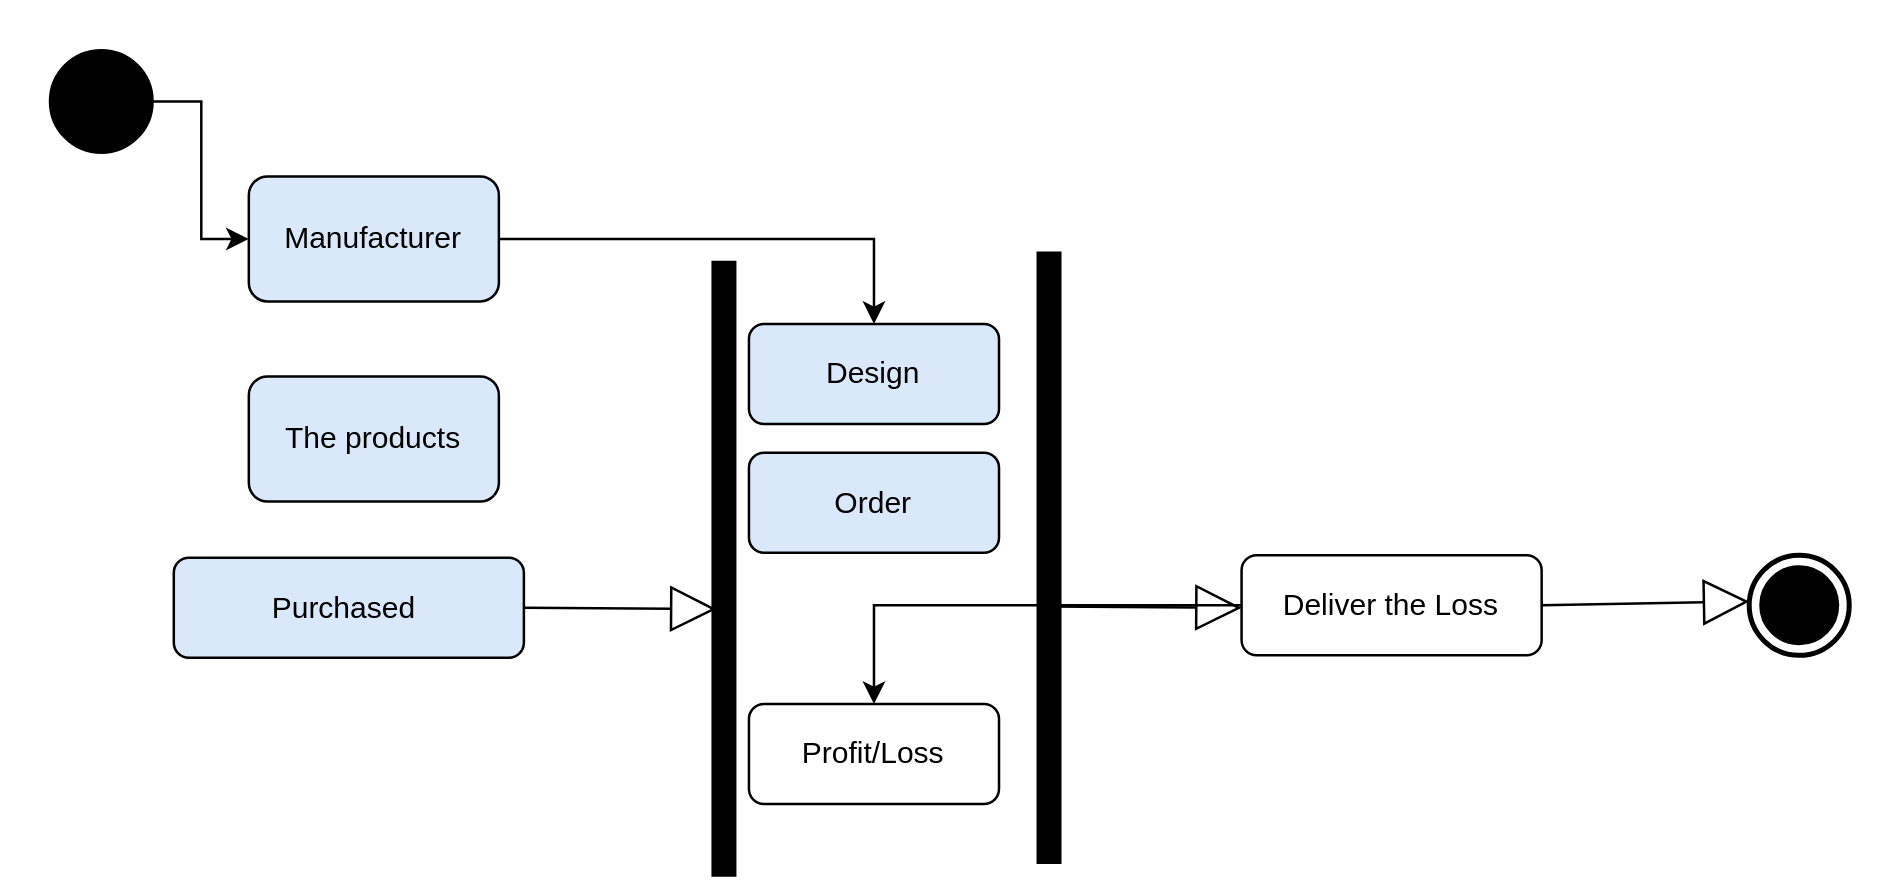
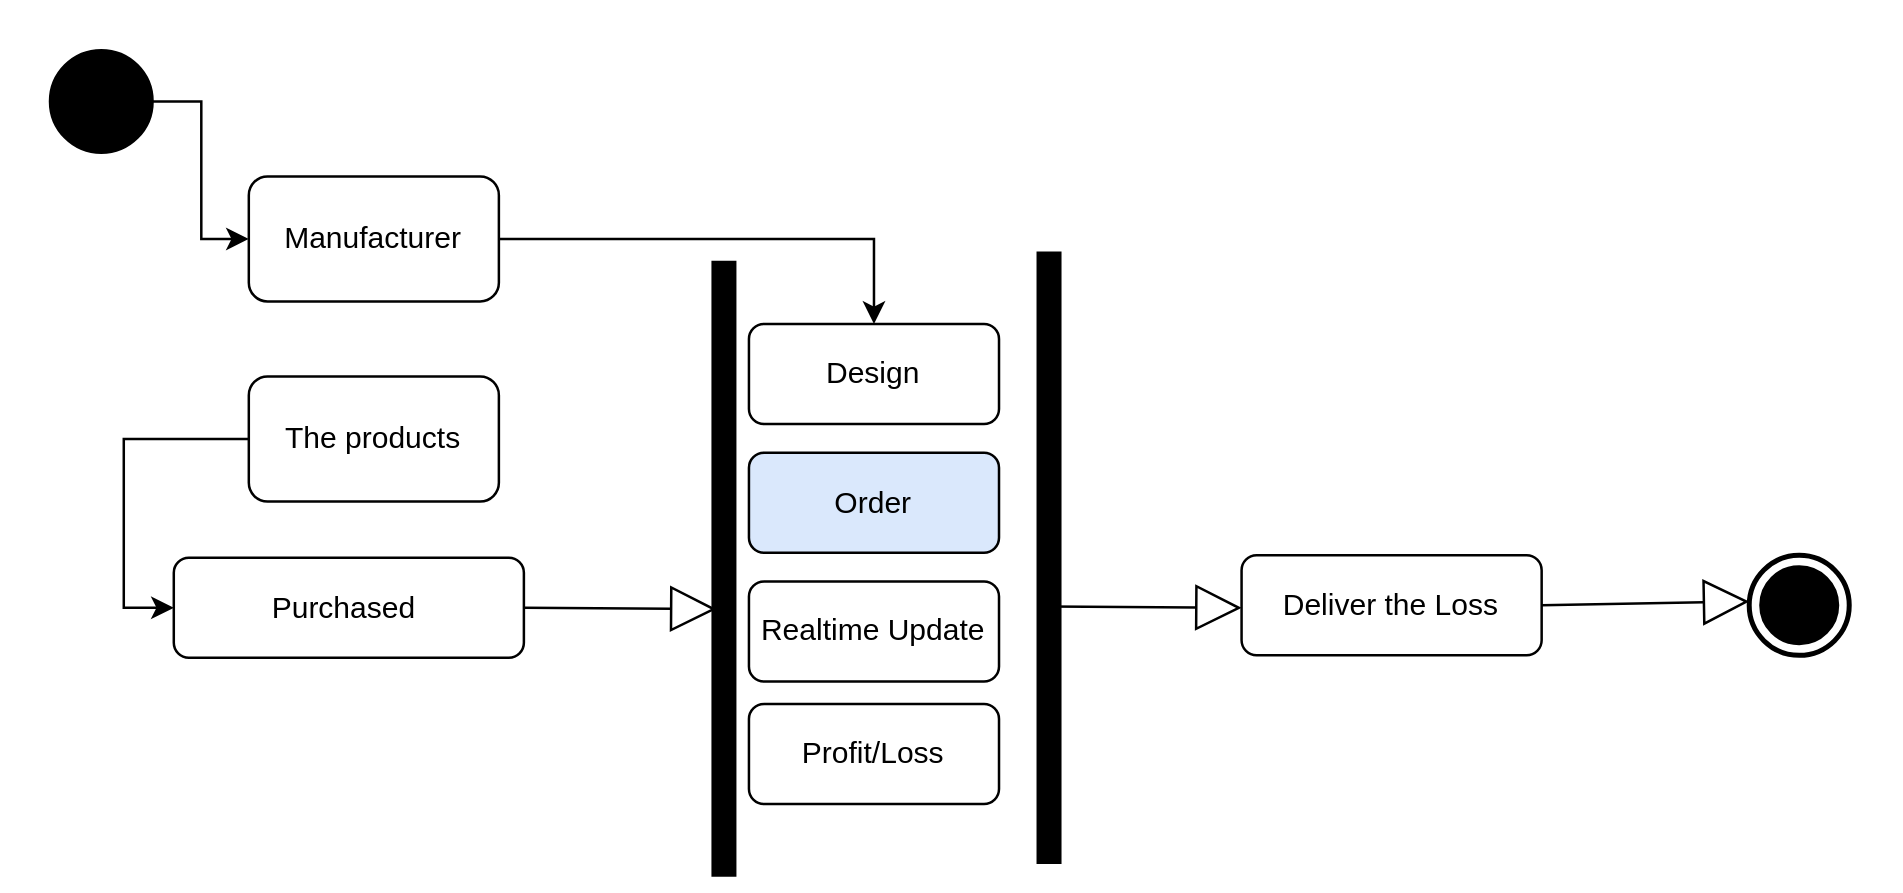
  <mxCell id="0" />
  <mxCell id="1" parent="0" />
- <mxCell id="3" value="The products" style="rounded=1;whiteSpace=wrap;html=1;strokeWidth=1;fillColor=#dae8fc;" parent="1" vertex="1"><mxGeometry x="99" y="150" width="100" height="50" as="geometry" /></mxCell>
+ <mxCell id="2" style="edgeStyle=orthogonalEdgeStyle;rounded=0;orthogonalLoop=1;jettySize=auto;html=1;entryX=0;entryY=0.5;entryDx=0;entryDy=0;" parent="1" source="3" target="6" edge="1"><mxGeometry relative="1" as="geometry"><Array as="points"><mxPoint x="49" y="242" /></Array><mxPoint x="89" y="240" as="targetPoint" /></mxGeometry></mxCell>
+ <mxCell id="3" value="The products" style="rounded=1;whiteSpace=wrap;html=1;strokeWidth=1;" parent="1" vertex="1"><mxGeometry x="99" y="150" width="100" height="50" as="geometry" /></mxCell>
  <mxCell id="4" style="edgeStyle=orthogonalEdgeStyle;rounded=0;orthogonalLoop=1;jettySize=auto;html=1;entryX=0;entryY=0.5;entryDx=0;entryDy=0;" parent="1" source="5" target="11" edge="1"><mxGeometry relative="1" as="geometry"><Array as="points"><mxPoint x="80" y="40" /><mxPoint x="80" y="95" /></Array></mxGeometry></mxCell>
  <mxCell id="5" value="" style="shape=ellipse;html=1;fillColor=#000000;strokeWidth=2;verticalLabelPosition=bottom;verticalAlignment=top;perimeter=ellipsePerimeter;" parent="1" vertex="1"><mxGeometry x="20" y="20" width="40" height="40" as="geometry" /></mxCell>
- <mxCell id="6" value="Purchased&amp;nbsp;" style="rounded=1;whiteSpace=wrap;html=1;strokeWidth=1;fillColor=#dae8fc;" parent="1" vertex="1"><mxGeometry x="69" y="222.5" width="140" height="40" as="geometry" /></mxCell>
- <mxCell id="7" value="" style="edgeStyle=orthogonalEdgeStyle;rounded=0;orthogonalLoop=1;jettySize=auto;html=1;" edge="1" parent="1" source="8" target="17"><mxGeometry relative="1" as="geometry" /></mxCell>
+ <mxCell id="6" value="Purchased&amp;nbsp;" style="rounded=1;whiteSpace=wrap;html=1;strokeWidth=1;" parent="1" vertex="1"><mxGeometry x="69" y="222.5" width="140" height="40" as="geometry" /></mxCell>
  <mxCell id="8" value="Deliver the Loss" style="rounded=1;whiteSpace=wrap;html=1;strokeWidth=1;" parent="1" vertex="1"><mxGeometry x="496" y="221.5" width="120" height="40" as="geometry" /></mxCell>
  <mxCell id="9" value="" style="html=1;shape=mxgraph.sysml.actFinal;strokeWidth=2;verticalLabelPosition=bottom;verticalAlignment=top;" parent="1" vertex="1"><mxGeometry x="699" y="221.5" width="40" height="40" as="geometry" /></mxCell>
  <mxCell id="10" style="edgeStyle=orthogonalEdgeStyle;rounded=0;orthogonalLoop=1;jettySize=auto;html=1;" edge="1" parent="1" source="11" target="14"><mxGeometry relative="1" as="geometry" /></mxCell>
- <mxCell id="11" value="Manufacturer" style="rounded=1;whiteSpace=wrap;html=1;strokeWidth=1;fillColor=#dae8fc;" vertex="1" parent="1"><mxGeometry x="99" y="70" width="100" height="50" as="geometry" /></mxCell>
+ <mxCell id="11" value="Manufacturer" style="rounded=1;whiteSpace=wrap;html=1;strokeWidth=1;" vertex="1" parent="1"><mxGeometry x="99" y="70" width="100" height="50" as="geometry" /></mxCell>
  <mxCell id="12" value="" style="line;strokeWidth=10;html=1;rotation=90;" vertex="1" parent="1"><mxGeometry x="165.88" y="221.88" width="246.25" height="10" as="geometry" /></mxCell>
  <mxCell id="13" value="" style="line;strokeWidth=10;html=1;rotation=-90;" vertex="1" parent="1"><mxGeometry x="296.5" y="217.5" width="245" height="10" as="geometry" /></mxCell>
- <mxCell id="14" value="Design" style="rounded=1;whiteSpace=wrap;html=1;strokeWidth=1;fillColor=#dae8fc;" vertex="1" parent="1"><mxGeometry x="299" y="129" width="100" height="40" as="geometry" /></mxCell>
+ <mxCell id="14" value="Design" style="rounded=1;whiteSpace=wrap;html=1;strokeWidth=1;" vertex="1" parent="1"><mxGeometry x="299" y="129" width="100" height="40" as="geometry" /></mxCell>
  <mxCell id="15" value="Order" style="rounded=1;whiteSpace=wrap;html=1;strokeWidth=1;fillColor=#dae8fc;" vertex="1" parent="1"><mxGeometry x="299" y="180.5" width="100" height="40" as="geometry" /></mxCell>
+ <mxCell id="16" value="Realtime Update" style="rounded=1;whiteSpace=wrap;html=1;strokeWidth=1;" vertex="1" parent="1"><mxGeometry x="299" y="232" width="100" height="40" as="geometry" /></mxCell>
  <mxCell id="17" value="Profit/Loss" style="rounded=1;whiteSpace=wrap;html=1;strokeWidth=1;" vertex="1" parent="1"><mxGeometry x="299" y="281" width="100" height="40" as="geometry" /></mxCell>
  <mxCell id="18" value="" style="endArrow=block;endSize=16;endFill=0;html=1;rounded=0;exitX=1;exitY=0.5;exitDx=0;exitDy=0;" edge="1" parent="1" source="6"><mxGeometry width="160" relative="1" as="geometry"><mxPoint x="216" y="242.5" as="sourcePoint" /><mxPoint x="286" y="243" as="targetPoint" /></mxGeometry></mxCell>
  <mxCell id="19" value="" style="endArrow=block;endSize=16;endFill=0;html=1;rounded=0;exitX=1;exitY=0.5;exitDx=0;exitDy=0;" edge="1" parent="1"><mxGeometry width="160" relative="1" as="geometry"><mxPoint x="419" y="242" as="sourcePoint" /><mxPoint x="496" y="242.5" as="targetPoint" /></mxGeometry></mxCell>
  <mxCell id="20" value="" style="endArrow=block;endSize=16;endFill=0;html=1;rounded=0;exitX=1;exitY=0.5;exitDx=0;exitDy=0;" edge="1" parent="1" source="8"><mxGeometry width="160" relative="1" as="geometry"><mxPoint x="429" y="252" as="sourcePoint" /><mxPoint x="699" y="240" as="targetPoint" /></mxGeometry></mxCell>
